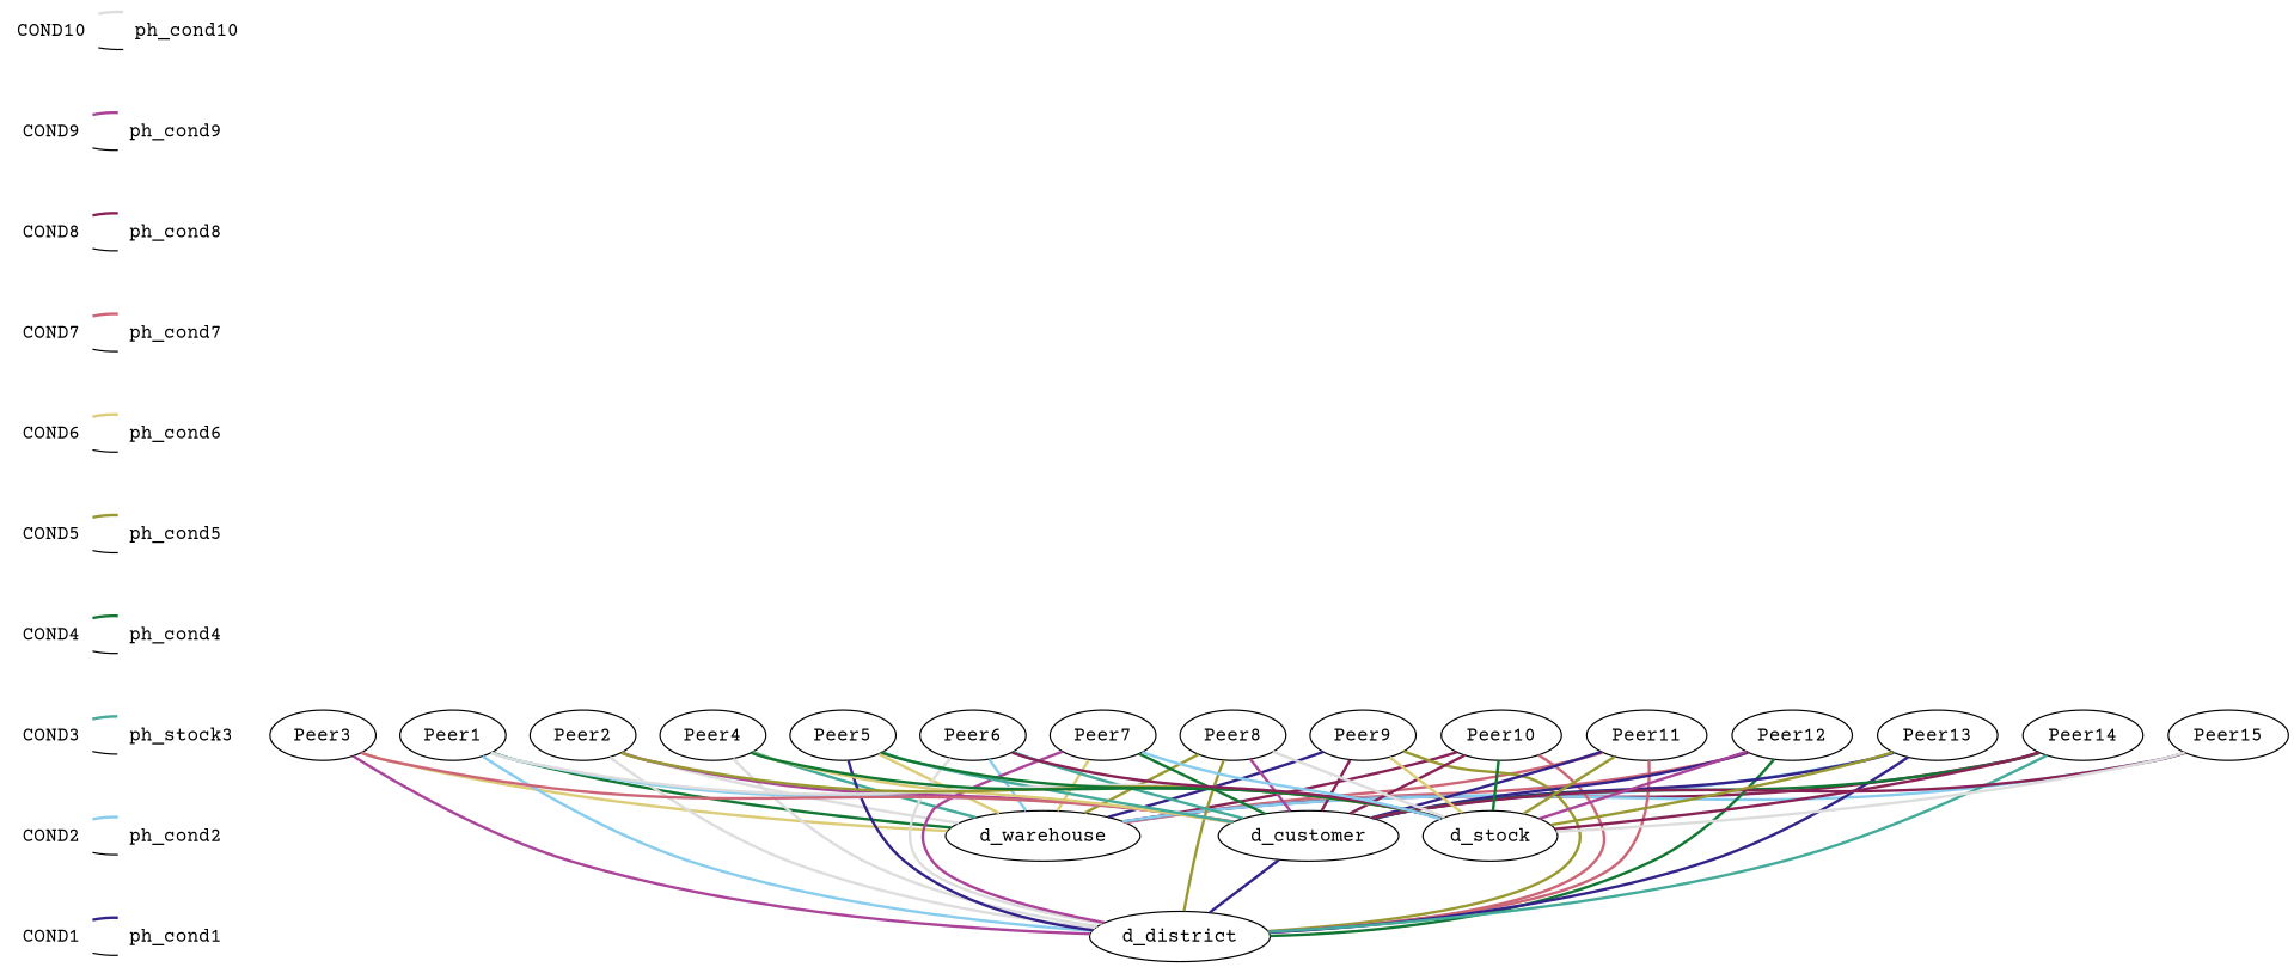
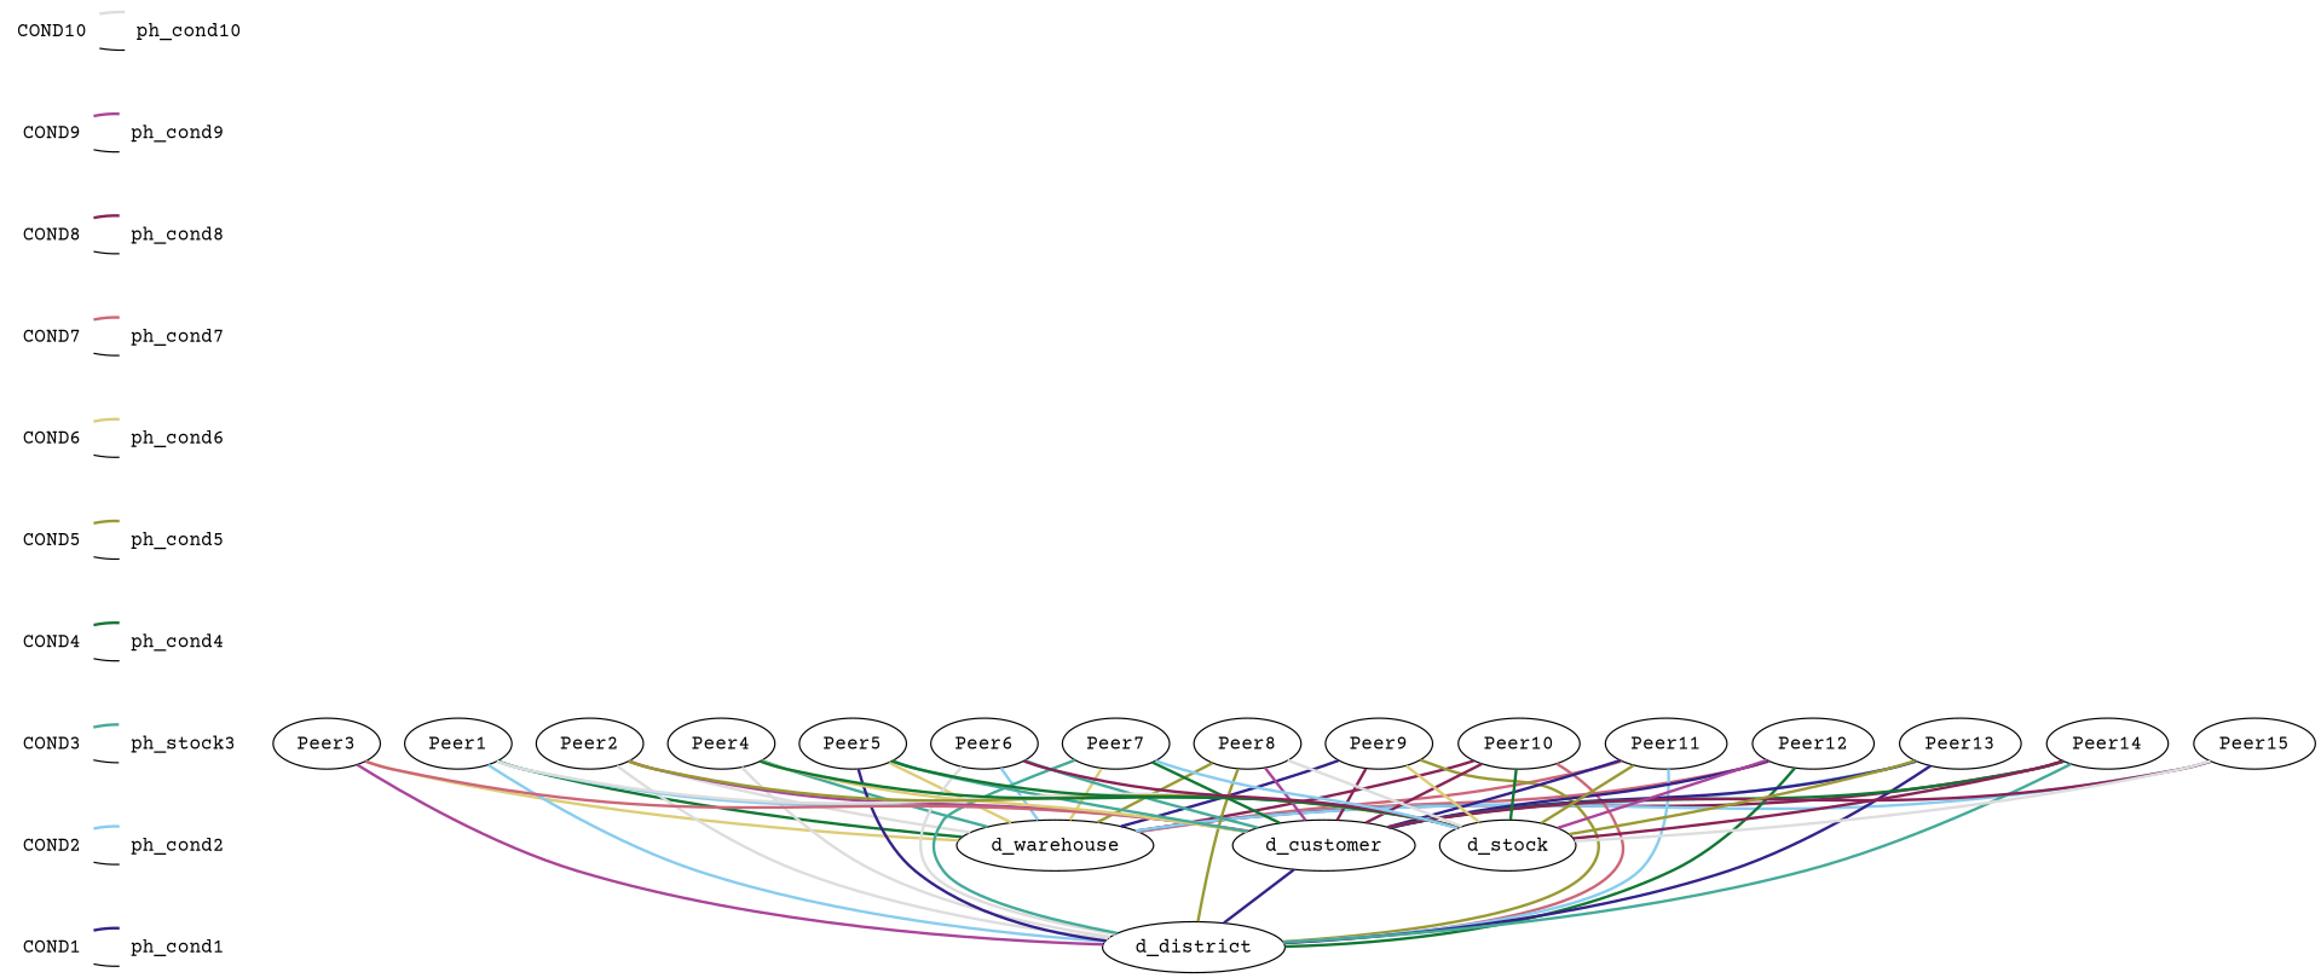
  graph {
    fontname="Courier Prime"
    rankdir=BT
    node [fontname="Courier Prime" shape=plaintext]
    edge [fontname="Courier Prime" style=bold]
    n1 [label=COND1]
    ph_cond1
    n3 [label=COND2]
    ph_cond2
    n5 [label=COND3]
    n6 [label=ph_stock3]
    n7 [label=COND4]
    ph_cond4
    n9 [label=COND5]
    ph_cond5
    n11 [label=COND6]
    ph_cond6
    n13 [label=COND7]
    ph_cond7
    n15 [label=COND8]
    ph_cond8
    n17 [label=COND9]
    ph_cond9
    n19 [label=COND10]
    ph_cond10
    d_warehouse [shape=""]
    Peer1 [shape=""]
    Peer2 [shape=""]
    Peer3 [shape=""]
    Peer4 [shape=""]
    Peer5 [shape=""]
    Peer6 [shape=""]
    Peer7 [shape=""]
    Peer8 [shape=""]
    Peer9 [shape=""]
    Peer10 [shape=""]
    Peer11 [shape=""]
    Peer12 [shape=""]
    Peer13 [shape=""]
    Peer14 [shape=""]
    Peer15 [shape=""]
    d_district [shape=""]
    d_customer [shape=""]
    d_stock [shape=""]
    subgraph sub_1 {
      rank=same
      rankdir=LR
      n1
      ph_cond1
    }
    subgraph sub_2 {
      rank=same
      rankdir=LR
      n3
      ph_cond2
    }
    subgraph sub_3 {
      rank=same
      rankdir=LR
      n5
      n6
    }
    subgraph sub_4 {
      rank=same
      rankdir=LR
      n7
      ph_cond4
    }
    subgraph sub_5 {
      rank=same
      rankdir=LR
      n9
      ph_cond5
    }
    subgraph sub_6 {
      rank=same
      rankdir=LR
      n11
      ph_cond6
    }
    subgraph sub_7 {
      rank=same
      rankdir=LR
      n13
      ph_cond7
    }
    subgraph sub_8 {
      rank=same
      rankdir=LR
      n15
      ph_cond8
    }
    subgraph sub_9 {
      rank=same
      rankdir=LR
      n17
      ph_cond9
    }
    subgraph sub_10 {
      rank=same
      rankdir=LR
      n19
      ph_cond10
    }
    n1 -- ph_cond1 [color="#332288"]
    n1 -- ph_cond1 [style=""]
    n1 -- n3 [style=invis]
    n3 -- ph_cond2 [color="#88CCEE"]
    n3 -- ph_cond2 [style=""]
    n3 -- n5 [style=invis]
    n5 -- n6 [color="#44AA99"]
    n5 -- n6 [style=""]
    n5 -- n7 [style=invis]
    n7 -- ph_cond4 [color="#117733"]
    n7 -- ph_cond4 [style=""]
    n7 -- n9 [style=invis]
    n9 -- ph_cond5 [color="#999933"]
    n9 -- ph_cond5 [style=""]
    n9 -- n11 [style=invis]
    n11 -- ph_cond6 [color="#DDCC77"]
    n11 -- ph_cond6 [style=""]
    n11 -- n13 [style=invis]
    n13 -- ph_cond7 [color="#CC6677"]
    n13 -- ph_cond7 [style=""]
    n13 -- n15 [style=invis]
    n15 -- ph_cond8 [color="#882255"]
    n15 -- ph_cond8 [style=""]
    n15 -- n17 [style=invis]
    n17 -- ph_cond9 [color="#AA4499"]
    n17 -- ph_cond9 [style=""]
    n17 -- n19 [style=invis]
    n19 -- ph_cond10 [color="#DDDDDD"]
    n19 -- ph_cond10 [style=""]
    d_warehouse -- Peer1 [color="#117733"]
    d_warehouse -- Peer2 [color="#DDDDDD"]
    d_warehouse -- Peer3 [color="#DDCC77"]
    d_warehouse -- Peer4 [color="#44AA99"]
    d_warehouse -- Peer5 [color="#DDCC77"]
    d_warehouse -- Peer6 [color="#88CCEE"]
    d_warehouse -- Peer7 [color="#DDCC77"]
    d_warehouse -- Peer8 [color="#999933"]
    d_warehouse -- Peer9 [color="#332288"]
    d_warehouse -- Peer10 [color="#882255"]
    d_warehouse -- Peer11 [color="#CC6677"]
    d_warehouse -- Peer12 [color="#CC6677"]
    d_warehouse -- Peer13 [color="#88CCEE"]
    d_warehouse -- Peer14 [color="#882255"]
    d_warehouse -- Peer15 [color="#88CCEE"]
    d_district -- Peer1 [color="#88CCEE"]
    d_district -- Peer2 [color="#DDDDDD"]
    d_district -- Peer3 [color="#AA4499"]
    d_district -- Peer4 [color="#DDDDDD"]
    d_district -- Peer5 [color="#332288"]
    d_district -- Peer6 [color="#DDDDDD"]
-   d_district -- Peer7 [color="#AA4499"]
+   d_district -- Peer7 [color="#44AA99"]
    d_district -- Peer8 [color="#999933"]
    d_district -- Peer9 [color="#999933"]
    d_district -- Peer10 [color="#CC6677"]
-   d_district -- Peer11 [color="#CC6677"]
+   d_district -- Peer11 [color="#88CCEE"]
    d_district -- Peer12 [color="#117733"]
    d_district -- Peer13 [color="#332288"]
    d_district -- Peer14 [color="#44AA99"]
    d_district -- d_customer [color="#332288"]
    d_customer -- Peer1 [color="#88CCEE"]
    d_customer -- Peer2 [color="#AA4499"]
    d_customer -- Peer3 [color="#CC6677"]
    d_customer -- Peer4 [color="#DDCC77"]
    d_customer -- Peer5 [color="#44AA99"]
    d_customer -- Peer6 [color="#44AA99"]
    d_customer -- Peer7 [color="#117733"]
    d_customer -- Peer8 [color="#AA4499"]
    d_customer -- Peer9 [color="#882255"]
    d_customer -- Peer10 [color="#882255"]
    d_customer -- Peer11 [color="#332288"]
    d_customer -- Peer12 [color="#332288"]
    d_customer -- Peer13 [color="#332288"]
    d_customer -- Peer14 [color="#117733"]
    d_customer -- Peer15 [color="#882255"]
    d_stock -- Peer1 [color="#DDDDDD"]
    d_stock -- Peer2 [color="#999933"]
    d_stock -- Peer4 [color="#117733"]
    d_stock -- Peer5 [color="#117733"]
    d_stock -- Peer6 [color="#882255"]
    d_stock -- Peer7 [color="#88CCEE"]
    d_stock -- Peer8 [color="#DDDDDD"]
    d_stock -- Peer9 [color="#DDCC77"]
    d_stock -- Peer10 [color="#117733"]
    d_stock -- Peer11 [color="#999933"]
    d_stock -- Peer12 [color="#AA4499"]
    d_stock -- Peer13 [color="#999933"]
    d_stock -- Peer14 [color="#882255"]
    d_stock -- Peer15 [color="#DDDDDD"]
  }
